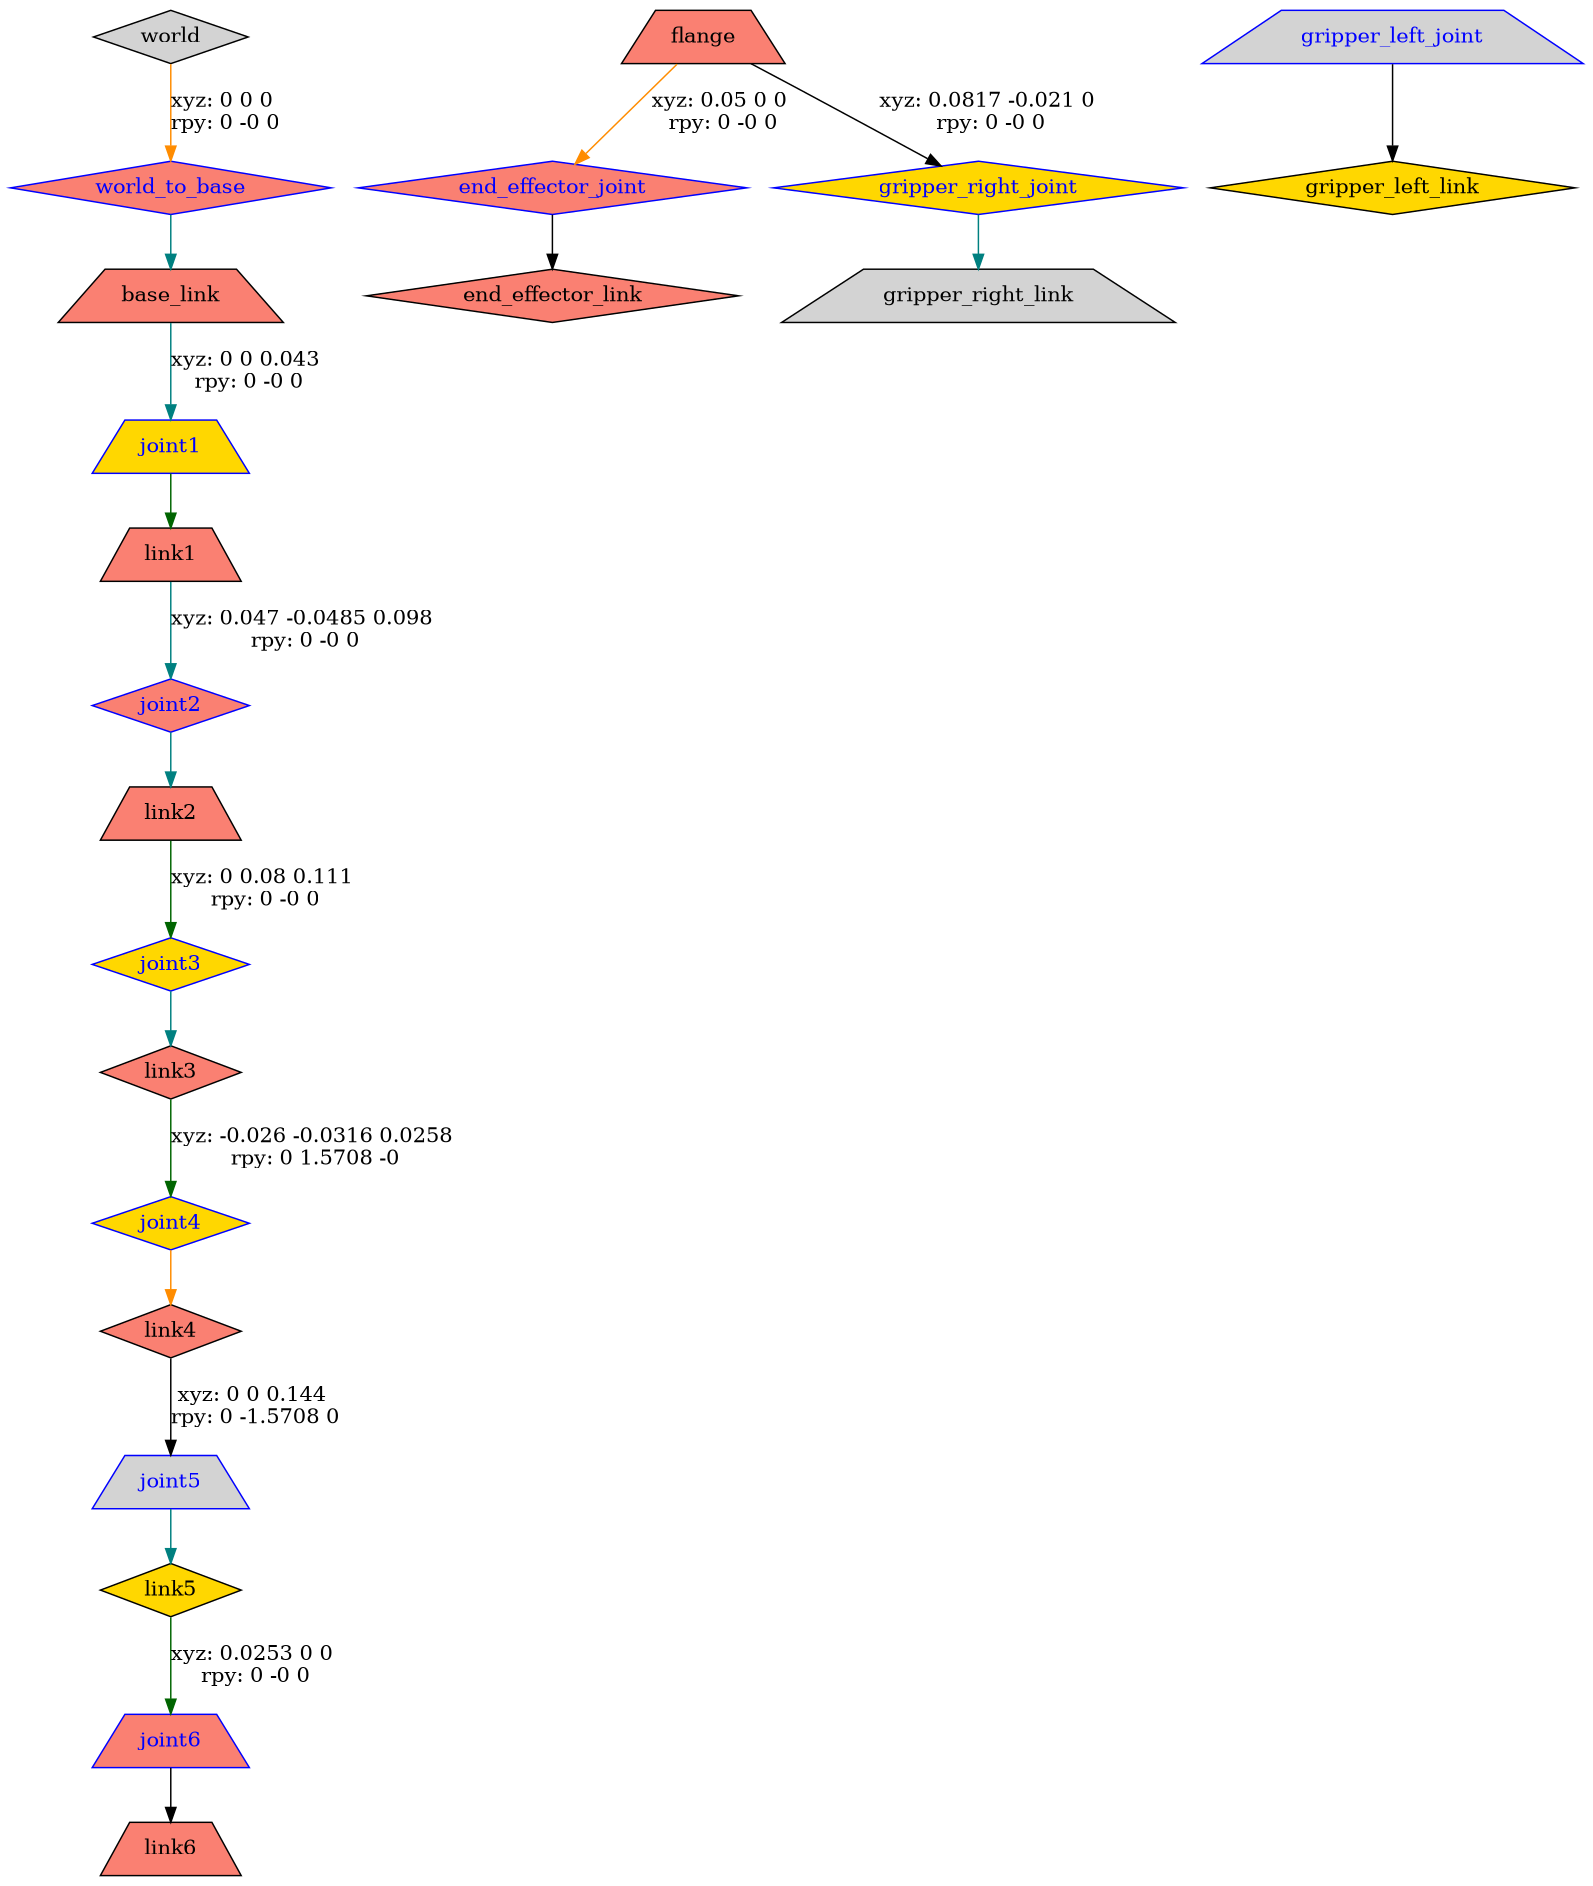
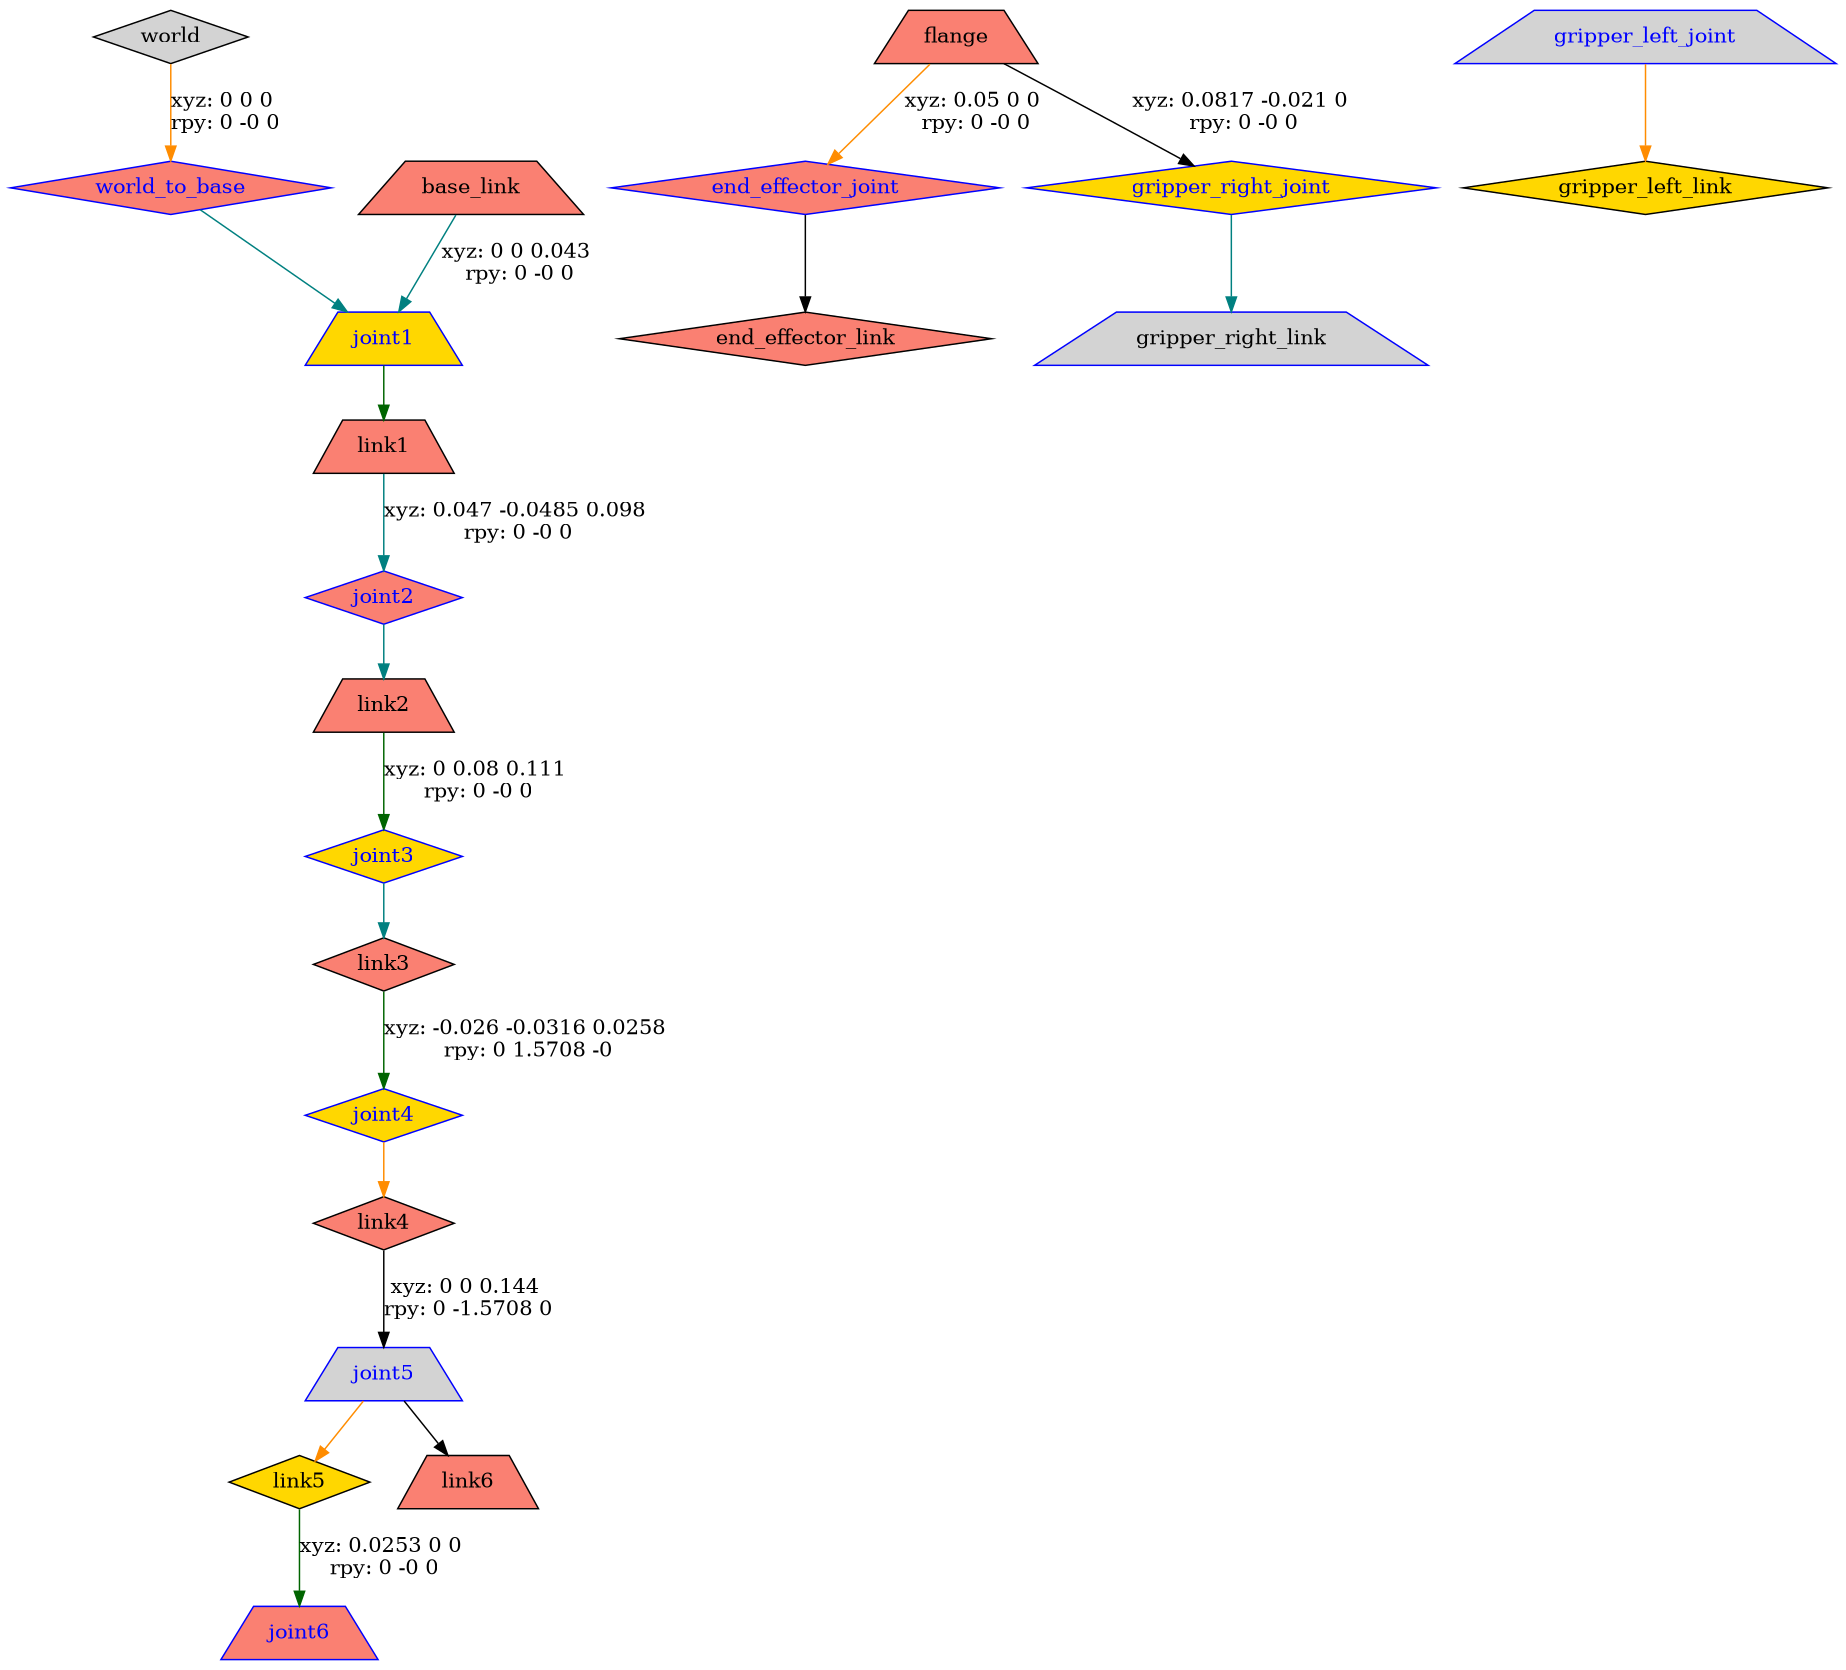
  digraph {
    node [fillcolor=salmon shape=diamond style=filled]
    edge [color=teal]
    n1 [fillcolor=lightgrey label=world]
    world_to_base [color=blue fontcolor=blue]
    n3 [label=base_link shape=trapezium]
    joint1 [color=blue fillcolor=gold fontcolor=blue shape=trapezium]
    n5 [label=link1 shape=trapezium]
    joint2 [color=blue fontcolor=blue]
    n7 [label=link2 shape=trapezium]
    joint3 [color=blue fillcolor=gold fontcolor=blue]
    n9 [label=link3]
    joint4 [color=blue fillcolor=gold fontcolor=blue]
    n11 [label=link4]
    joint5 [color=blue fillcolor=lightgrey fontcolor=blue shape=trapezium]
    n13 [fillcolor=gold label=link5]
    joint6 [color=blue fontcolor=blue shape=trapezium]
    n15 [label=link6 shape=trapezium]
    n16 [label=flange shape=trapezium]
    end_effector_joint [color=blue fontcolor=blue]
    gripper_right_joint [color=blue fillcolor=gold fontcolor=blue]
    n19 [label=end_effector_link]
    gripper_left_joint [color=blue fillcolor=lightgrey fontcolor=blue shape=trapezium]
    n21 [fillcolor=gold label=gripper_left_link]
-   n22 [fillcolor=lightgrey label=gripper_right_link shape=trapezium]
+   n22 [fillcolor=lightgrey label=gripper_right_link shape=trapezium color=blue]
    n1 -> world_to_base [color=darkorange label="xyz: 0 0 0 \nrpy: 0 -0 0"]
-   world_to_base -> n3
+   world_to_base -> joint1
    n3 -> joint1 [label="xyz: 0 0 0.043 \nrpy: 0 -0 0"]
    joint1 -> n5 [color=darkgreen]
    n5 -> joint2 [label="xyz: 0.047 -0.0485 0.098 \nrpy: 0 -0 0"]
    joint2 -> n7
    n7 -> joint3 [color=darkgreen label="xyz: 0 0.08 0.111 \nrpy: 0 -0 0"]
    joint3 -> n9
    n9 -> joint4 [color=darkgreen label="xyz: -0.026 -0.0316 0.0258 \nrpy: 0 1.5708 -0"]
    joint4 -> n11 [color=darkorange]
    n11 -> joint5 [color=black label="xyz: 0 0 0.144 \nrpy: 0 -1.5708 0"]
-   joint5 -> n13
+   joint5 -> n13 [color=darkorange]
    n13 -> joint6 [color=darkgreen label="xyz: 0.0253 0 0 \nrpy: 0 -0 0"]
-   joint6 -> n15 [color=black]
+   joint5 -> n15 [color=black]
    n16 -> end_effector_joint [color=darkorange label="xyz: 0.05 0 0 \nrpy: 0 -0 0"]
    n16 -> gripper_right_joint [color=black label="xyz: 0.0817 -0.021 0 \nrpy: 0 -0 0"]
    end_effector_joint -> n19 [color=black]
    gripper_right_joint -> n22
-   gripper_left_joint -> n21 [color=black]
+   gripper_left_joint -> n21 [color=darkorange]
  }
